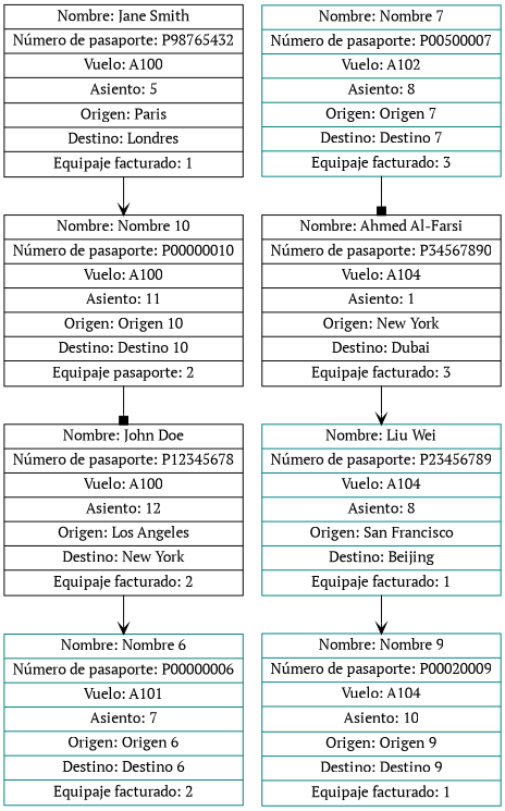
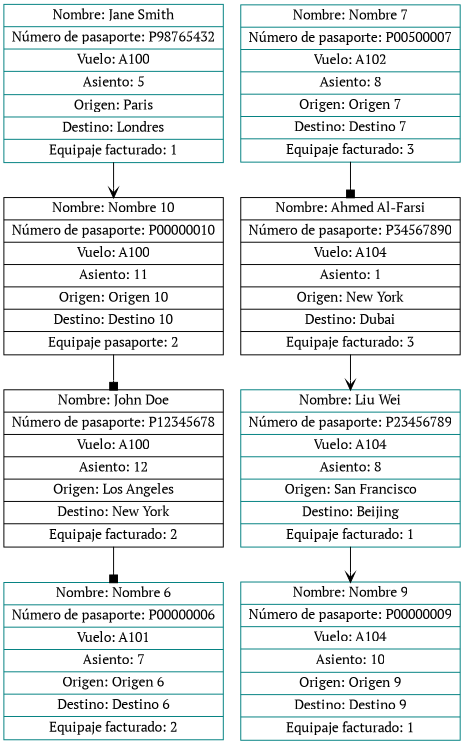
  digraph {
    fontname="PT Serif"
    rankdir=TB
    node [color=teal fontname="PT Serif" shape=record]
    edge [arrowhead=vee dir=forward fontname="PT Serif"]
-   n1 [color=black label="{Nombre: Jane Smith | Número de pasaporte: P98765432 | Vuelo: A100 | Asiento: 5 | Origen: Paris | Destino: Londres | Equipaje facturado: 1}"]
+   n1 [label="{Nombre: Jane Smith | Número de pasaporte: P98765432 | Vuelo: A100 | Asiento: 5 | Origen: Paris | Destino: Londres | Equipaje facturado: 1}"]
    n2 [color=black label="{Nombre: Nombre 10 | Número de pasaporte: P00000010 | Vuelo: A100 | Asiento: 11 | Origen: Origen 10 | Destino: Destino 10 | Equipaje pasaporte: 2}"]
    n3 [color=black label="{Nombre: John Doe | Número de pasaporte: P12345678 | Vuelo: A100 | Asiento: 12 | Origen: Los Angeles | Destino: New York | Equipaje facturado: 2}"]
    n4 [label="{Nombre: Nombre 6 | Número de pasaporte: P00000006 | Vuelo: A101 | Asiento: 7 | Origen: Origen 6 | Destino: Destino 6 | Equipaje facturado: 2}"]
    n5 [label="{Nombre: Nombre 7 | Número de pasaporte: P00500007 | Vuelo: A102 | Asiento: 8 | Origen: Origen 7 | Destino: Destino 7 | Equipaje facturado: 3}"]
    n6 [color=black label="{Nombre: Ahmed Al-Farsi | Número de pasaporte: P34567890 | Vuelo: A104 | Asiento: 1 | Origen: New York | Destino: Dubai | Equipaje facturado: 3}"]
    n7 [label="{Nombre: Liu Wei | Número de pasaporte: P23456789 | Vuelo: A104 | Asiento: 8 | Origen: San Francisco | Destino: Beijing | Equipaje facturado: 1}"]
-   n8 [label="{Nombre: Nombre 9 | Número de pasaporte: P00020009 | Vuelo: A104 | Asiento: 10 | Origen: Origen 9 | Destino: Destino 9 | Equipaje facturado: 1}"]
+   n8 [label="{Nombre: Nombre 9 | Número de pasaporte: P00000009 | Vuelo: A104 | Asiento: 10 | Origen: Origen 9 | Destino: Destino 9 | Equipaje facturado: 1}"]
    n1 -> n2
    n2 -> n3 [arrowhead=box]
-   n3 -> n4
+   n3 -> n4 [arrowhead=box]
    n5 -> n6 [arrowhead=box]
    n6 -> n7
    n7 -> n8
  }
